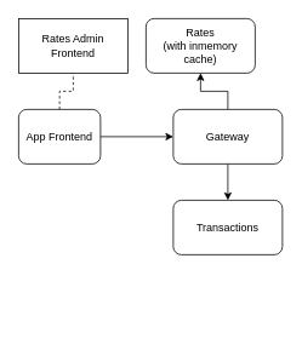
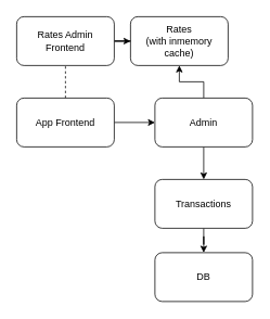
  <mxCell id="0" />
  <mxCell id="1" parent="0" />
  <mxCell id="2" value="" style="edgeStyle=orthogonalEdgeStyle;rounded=0;orthogonalLoop=1;jettySize=auto;html=1;" parent="1" source="4" target="7" edge="1"><mxGeometry relative="1" as="geometry" /></mxCell>
  <mxCell id="3" value="" style="edgeStyle=orthogonalEdgeStyle;rounded=0;orthogonalLoop=1;jettySize=auto;html=1;endArrow=none;startFill=0;dashed=1;" parent="1" source="4" target="13" edge="1"><mxGeometry relative="1" as="geometry" /></mxCell>
- <mxCell id="4" value="App Frontend" style="rounded=1;whiteSpace=wrap;html=1;" parent="1" vertex="1"><mxGeometry x="20" y="120" width="90" height="60" as="geometry" /></mxCell>
+ <mxCell id="4" value="App Frontend" style="rounded=1;whiteSpace=wrap;html=1;" parent="1" vertex="1"><mxGeometry x="20" y="120" width="120" height="60" as="geometry" /></mxCell>
  <mxCell id="5" value="" style="edgeStyle=orthogonalEdgeStyle;rounded=0;orthogonalLoop=1;jettySize=auto;html=1;" parent="1" source="7" target="8" edge="1"><mxGeometry relative="1" as="geometry" /></mxCell>
  <mxCell id="6" value="" style="edgeStyle=orthogonalEdgeStyle;rounded=0;orthogonalLoop=1;jettySize=auto;html=1;" parent="1" source="7" target="10" edge="1"><mxGeometry relative="1" as="geometry" /></mxCell>
- <mxCell id="7" value="Gateway" style="rounded=1;whiteSpace=wrap;html=1;" parent="1" vertex="1"><mxGeometry x="190" y="120" width="120" height="60" as="geometry" /></mxCell>
+ <mxCell id="7" value="Admin" style="rounded=1;whiteSpace=wrap;html=1;" parent="1" vertex="1"><mxGeometry x="190" y="120" width="120" height="60" as="geometry" /></mxCell>
  <mxCell id="8" value="Rates&lt;div&gt;(with inmemory cache)&lt;/div&gt;" style="rounded=1;whiteSpace=wrap;html=1;" parent="1" vertex="1"><mxGeometry x="160" y="20" width="120" height="60" as="geometry" /></mxCell>
+ <mxCell id="9" value="" style="edgeStyle=orthogonalEdgeStyle;rounded=0;orthogonalLoop=1;jettySize=auto;html=1;" parent="1" source="10" target="11" edge="1"><mxGeometry relative="1" as="geometry" /></mxCell>
  <mxCell id="10" value="Transactions" style="rounded=1;whiteSpace=wrap;html=1;" parent="1" vertex="1"><mxGeometry x="190" y="220" width="120" height="60" as="geometry" /></mxCell>
- <mxCell id="13" value="Rates Admin Frontend" style="whiteSpace=wrap;html=1;rounded=0;" parent="1" vertex="1"><mxGeometry x="20" y="20" width="120" height="60" as="geometry" /></mxCell>
+ <mxCell id="11" value="DB" style="rounded=1;whiteSpace=wrap;html=1;" parent="1" vertex="1"><mxGeometry x="190" y="310" width="120" height="60" as="geometry" /></mxCell>
+ <mxCell id="12" value="" style="edgeStyle=orthogonalEdgeStyle;rounded=0;orthogonalLoop=1;jettySize=auto;html=1;" parent="1" source="13" target="8" edge="1"><mxGeometry relative="1" as="geometry" /></mxCell>
+ <mxCell id="13" value="Rates Admin Frontend" style="rounded=1;whiteSpace=wrap;html=1;" parent="1" vertex="1"><mxGeometry x="20" y="20" width="120" height="60" as="geometry" /></mxCell>
